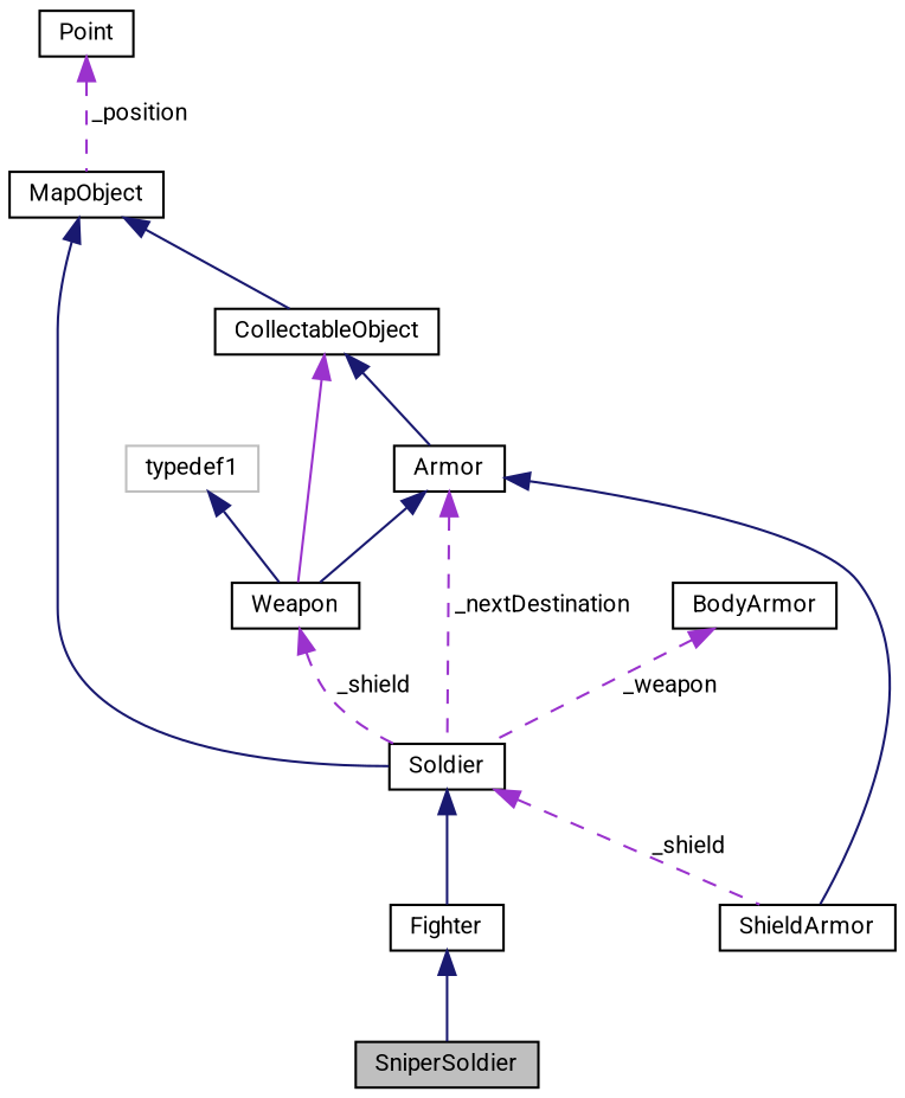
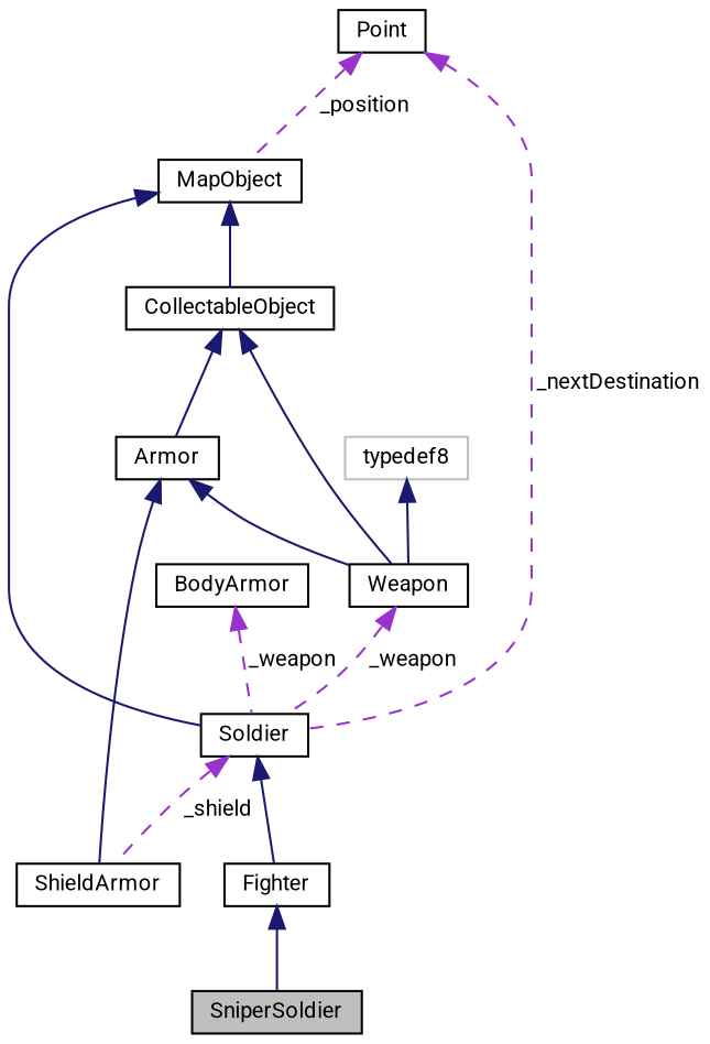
  digraph {
    fontname=Roboto
    node [color=black fillcolor=white fontname=Roboto fontsize=10 shape=record style=filled]
    edge [color=midnightblue dir=back fontname=Roboto fontsize=10 labelfontname=Helvetica labelfontsize=10 style=solid]
    n1 [fillcolor=grey75 fontcolor=black height=0.2 label=SniperSoldier width=0.4]
    n2 [height=0.2 label=Fighter width=0.4]
    n3 [height=0.2 label=Soldier width=0.4]
    n4 [height=0.2 label=ShieldArmor width=0.4]
    n5 [height=0.2 label=MapObject width=0.4]
    n6 [height=0.2 label=CollectableObject width=0.4]
    n7 [height=0.2 label=Armor width=0.4]
    n8 [height=0.2 label=Weapon width=0.4]
    n9 [height=0.2 label=Point width=0.4]
    n10 [height=0.2 label=BodyArmor width=0.4]
-   n11 [color=grey75 height=0.2 label=typedef1 width=0.4]
+   n11 [color=grey75 height=0.2 label=typedef8 width=0.4]
    n2 -> n1
    n3 -> n2
    n3 -> n4 [color=darkorchid3 label=" _shield" style=dashed]
    n5 -> n3
    n5 -> n6
    n6 -> n7
-   n6 -> n8 [color=darkorchid3]
+   n6 -> n8
    n7 -> n4
    n7 -> n8
-   n8 -> n3 [color=darkorchid3 label=" _shield" style=dashed]
-   n7 -> n3 [color=darkorchid3 label=" _nextDestination" style=dashed]
+   n8 -> n3 [color=darkorchid3 label=" _weapon" style=dashed]
+   n9 -> n3 [color=darkorchid3 label=" _nextDestination" style=dashed]
    n9 -> n5 [color=darkorchid3 label=" _position" style=dashed]
    n10 -> n3 [color=darkorchid3 label=" _weapon" style=dashed]
    n11 -> n8
  }
